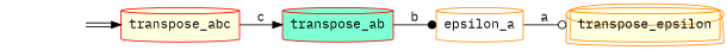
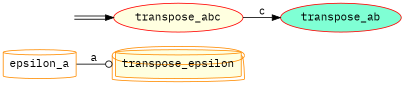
  digraph {
    fontname="IBM Plex Mono"
    rankdir=LR
    node [color=darkorange fillcolor=lightyellow fontname="IBM Plex Mono" shape=cylinder style=filled]
    edge [arrowhead=normal fontname="IBM Plex Mono"]
    n1 [label=transpose_epsilon peripheries=2]
    n2 [fillcolor=white label=epsilon_a]
-   n3 [color=red fillcolor=aquamarine label=transpose_ab]
-   n4 [color=red label=transpose_abc]
+   n3 [color=red fillcolor=aquamarine label=transpose_ab shape=ellipse]
+   n4 [color=red label=transpose_abc shape=ellipse]
    start3 [style=invis color="" fillcolor="" shape=""]
    n2 -> n1 [arrowhead=odot label=a]
-   n3 -> n2 [arrowhead=dot label=b]
    n4 -> n3 [label=c]
    start3 -> n4 [color="black:white:black"]
  }
